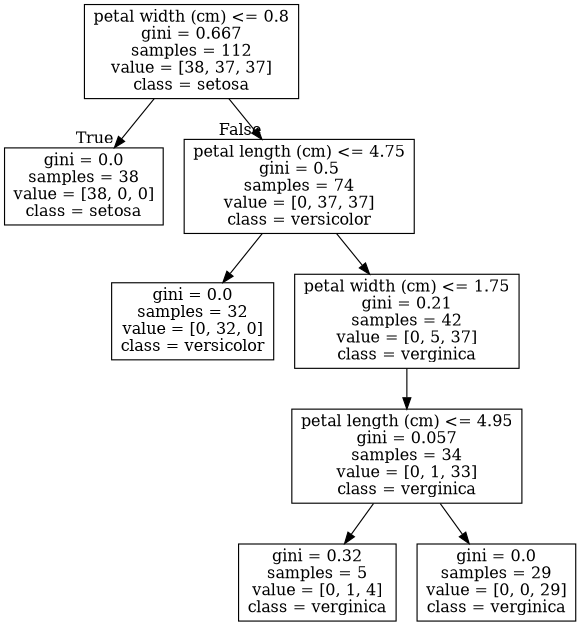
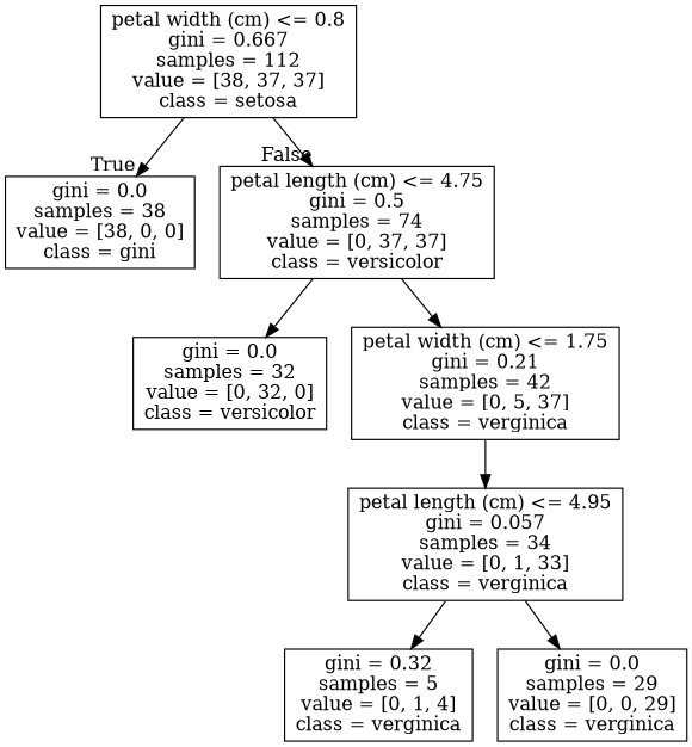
  digraph {
    fontname="DejaVu Serif"
    node [fontname="DejaVu Serif" shape=box]
    edge [fontname="DejaVu Serif"]
    n1 [label="petal width (cm) <= 0.8\ngini = 0.667\nsamples = 112\nvalue = [38, 37, 37]\nclass = setosa"]
-   n2 [label="gini = 0.0\nsamples = 38\nvalue = [38, 0, 0]\nclass = setosa"]
+   n2 [label="gini = 0.0\nsamples = 38\nvalue = [38, 0, 0]\nclass = gini"]
    n3 [label="petal length (cm) <= 4.75\ngini = 0.5\nsamples = 74\nvalue = [0, 37, 37]\nclass = versicolor"]
    n4 [label="gini = 0.0\nsamples = 32\nvalue = [0, 32, 0]\nclass = versicolor"]
    n5 [label="petal width (cm) <= 1.75\ngini = 0.21\nsamples = 42\nvalue = [0, 5, 37]\nclass = verginica"]
    n6 [label="petal length (cm) <= 4.95\ngini = 0.057\nsamples = 34\nvalue = [0, 1, 33]\nclass = verginica"]
    n7 [label="gini = 0.32\nsamples = 5\nvalue = [0, 1, 4]\nclass = verginica"]
    n8 [label="gini = 0.0\nsamples = 29\nvalue = [0, 0, 29]\nclass = verginica"]
    n1 -> n2 [headlabel=True labelangle=45 labeldistance=2.5]
    n1 -> n3 [headlabel=False labelangle=-45 labeldistance=2.5]
    n3 -> n4
    n3 -> n5
    n5 -> n6
    n6 -> n7
    n6 -> n8
  }
